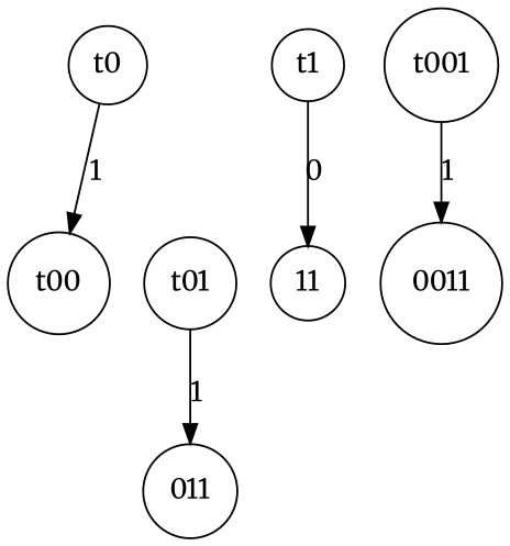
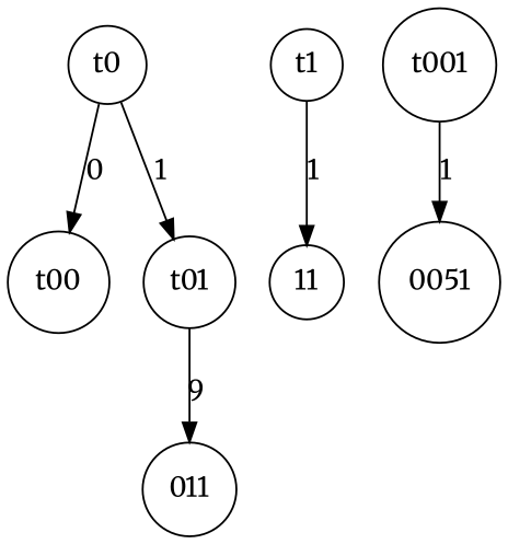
  digraph {
    fontname=Merriweather
    node [fontname=Merriweather shape=circle]
    edge [fontname=Merriweather]
    t0
    t00
    t01
    n4 [label=11]
    t1
    n6 [label=011]
-   n7 [label=0011]
+   n7 [label=0051]
    t001
-   t0 -> t00 [label=1]
-   t01 -> n6 [label=1]
-   t1 -> n4 [label=0]
+   t0 -> t00 [label=0]
+   t0 -> t01 [label=1]
+   t01 -> n6 [label=9]
+   t1 -> n4 [label=1]
    t001 -> n7 [label=1]
  }
